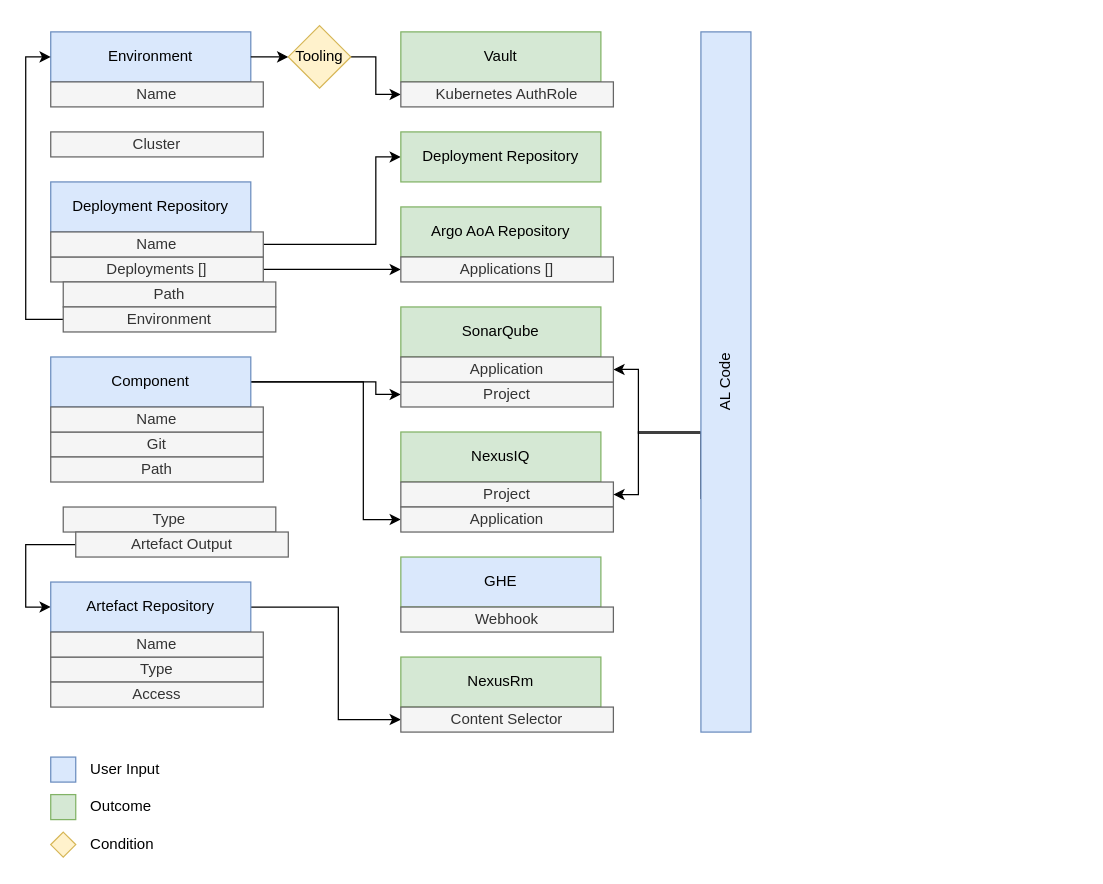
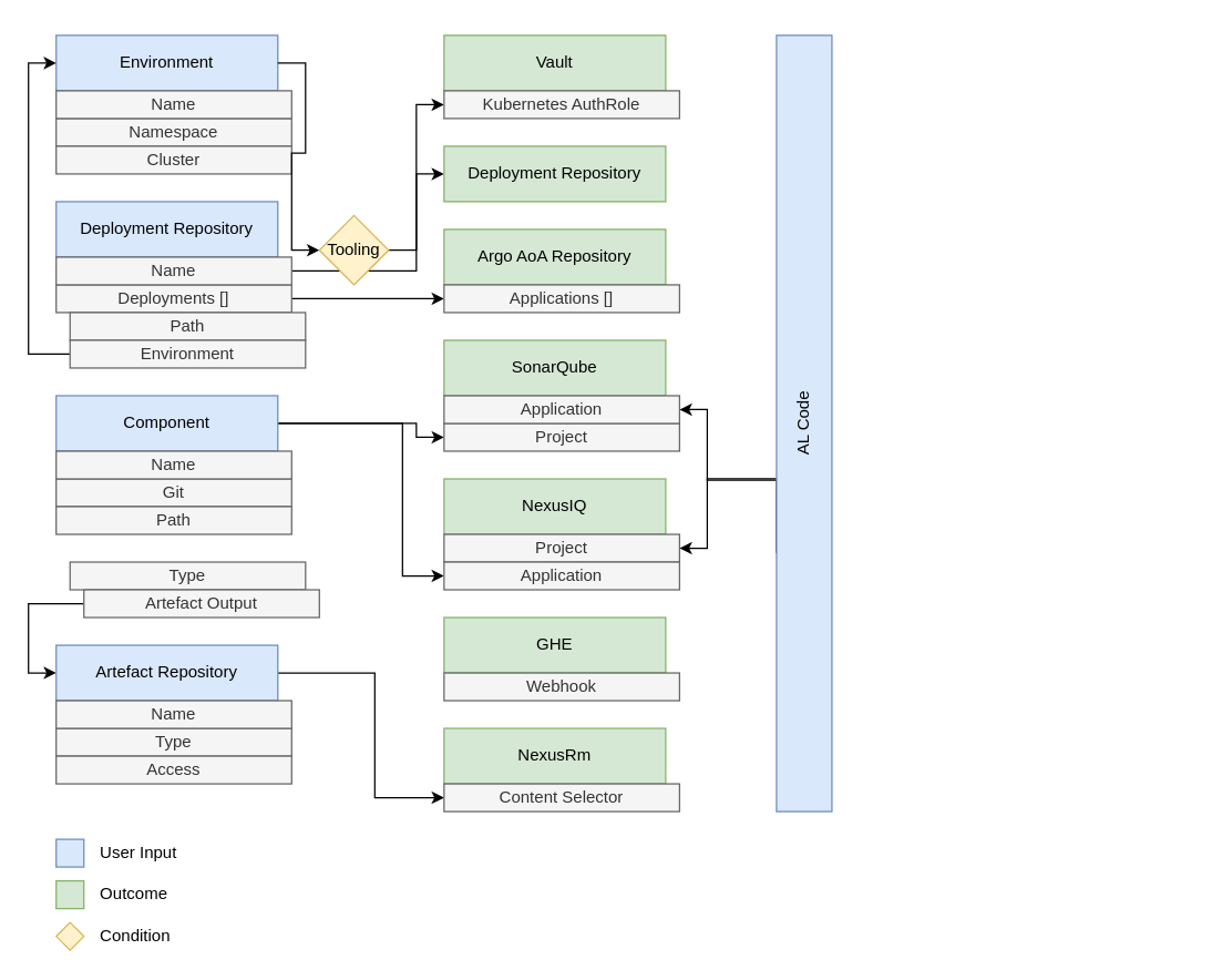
  <mxCell id="0" />
  <mxCell id="1" parent="0" />
  <mxCell id="2" style="edgeStyle=orthogonalEdgeStyle;rounded=0;orthogonalLoop=1;jettySize=auto;html=1;entryX=0;entryY=0.5;entryDx=0;entryDy=0;" parent="1" source="41" target="39" edge="1"><mxGeometry relative="1" as="geometry" /></mxCell>
  <mxCell id="3" value="Environment" style="rounded=0;whiteSpace=wrap;html=1;fillColor=#dae8fc;strokeColor=#6c8ebf;" parent="1" vertex="1"><mxGeometry x="40" y="25" width="160" height="40" as="geometry" /></mxCell>
+ <mxCell id="4" value="Namespace" style="rounded=0;whiteSpace=wrap;html=1;fillColor=#f5f5f5;strokeColor=#666666;fontColor=#333333;" parent="1" vertex="1"><mxGeometry x="40" y="85" width="170" height="20" as="geometry" /></mxCell>
  <mxCell id="5" value="Cluster" style="rounded=0;whiteSpace=wrap;html=1;fillColor=#f5f5f5;strokeColor=#666666;fontColor=#333333;" parent="1" vertex="1"><mxGeometry x="40" y="105" width="170" height="20" as="geometry" /></mxCell>
  <mxCell id="6" value="Name" style="rounded=0;whiteSpace=wrap;html=1;fillColor=#f5f5f5;strokeColor=#666666;fontColor=#333333;" parent="1" vertex="1"><mxGeometry x="40" y="65" width="170" height="20" as="geometry" /></mxCell>
  <mxCell id="7" style="edgeStyle=orthogonalEdgeStyle;rounded=0;orthogonalLoop=1;jettySize=auto;html=1;entryX=0;entryY=0.5;entryDx=0;entryDy=0;" parent="1" source="9" target="42" edge="1"><mxGeometry relative="1" as="geometry"><Array as="points"><mxPoint x="290" y="305" /><mxPoint x="290" y="415" /></Array></mxGeometry></mxCell>
  <mxCell id="8" style="edgeStyle=orthogonalEdgeStyle;rounded=0;orthogonalLoop=1;jettySize=auto;html=1;entryX=0;entryY=0.5;entryDx=0;entryDy=0;" parent="1" source="9" target="44" edge="1"><mxGeometry relative="1" as="geometry"><Array as="points"><mxPoint x="300" y="305" /><mxPoint x="300" y="315" /></Array></mxGeometry></mxCell>
  <mxCell id="9" value="Component" style="rounded=0;whiteSpace=wrap;html=1;fillColor=#dae8fc;strokeColor=#6c8ebf;" parent="1" vertex="1"><mxGeometry x="40" y="285" width="160" height="40" as="geometry" /></mxCell>
  <mxCell id="10" value="Git" style="rounded=0;whiteSpace=wrap;html=1;fillColor=#f5f5f5;strokeColor=#666666;fontColor=#333333;" parent="1" vertex="1"><mxGeometry x="40" y="345" width="170" height="20" as="geometry" /></mxCell>
  <mxCell id="11" value="Name" style="rounded=0;whiteSpace=wrap;html=1;fillColor=#f5f5f5;strokeColor=#666666;fontColor=#333333;" parent="1" vertex="1"><mxGeometry x="40" y="325" width="170" height="20" as="geometry" /></mxCell>
  <mxCell id="12" style="edgeStyle=orthogonalEdgeStyle;rounded=0;orthogonalLoop=1;jettySize=auto;html=1;entryX=0;entryY=0.5;entryDx=0;entryDy=0;exitX=1;exitY=0.5;exitDx=0;exitDy=0;" parent="1" source="16" target="46" edge="1"><mxGeometry relative="1" as="geometry"><Array as="points"><mxPoint x="300" y="195" /><mxPoint x="300" y="125" /></Array></mxGeometry></mxCell>
  <mxCell id="13" value="Deployment Repository" style="rounded=0;whiteSpace=wrap;html=1;fillColor=#dae8fc;strokeColor=#6c8ebf;" parent="1" vertex="1"><mxGeometry x="40" y="145" width="160" height="40" as="geometry" /></mxCell>
  <mxCell id="14" style="edgeStyle=orthogonalEdgeStyle;rounded=0;orthogonalLoop=1;jettySize=auto;html=1;entryX=0;entryY=0.5;entryDx=0;entryDy=0;exitX=1;exitY=0.5;exitDx=0;exitDy=0;" parent="1" source="15" target="37" edge="1"><mxGeometry relative="1" as="geometry"><mxPoint x="240" y="245" as="sourcePoint" /></mxGeometry></mxCell>
  <mxCell id="15" value="Deployments []" style="rounded=0;whiteSpace=wrap;html=1;fillColor=#f5f5f5;strokeColor=#666666;fontColor=#333333;" parent="1" vertex="1"><mxGeometry x="40" y="205" width="170" height="20" as="geometry" /></mxCell>
  <mxCell id="16" value="Name" style="rounded=0;whiteSpace=wrap;html=1;fillColor=#f5f5f5;strokeColor=#666666;fontColor=#333333;" parent="1" vertex="1"><mxGeometry x="40" y="185" width="170" height="20" as="geometry" /></mxCell>
  <mxCell id="17" value="Path" style="rounded=0;whiteSpace=wrap;html=1;fillColor=#f5f5f5;strokeColor=#666666;fontColor=#333333;" parent="1" vertex="1"><mxGeometry x="50" y="225" width="170" height="20" as="geometry" /></mxCell>
  <mxCell id="18" style="edgeStyle=orthogonalEdgeStyle;rounded=0;orthogonalLoop=1;jettySize=auto;html=1;entryX=0;entryY=0.5;entryDx=0;entryDy=0;exitX=0;exitY=0.5;exitDx=0;exitDy=0;" parent="1" source="19" target="3" edge="1"><mxGeometry relative="1" as="geometry"><Array as="points"><mxPoint x="20" y="255" /><mxPoint x="20" y="45" /></Array></mxGeometry></mxCell>
  <mxCell id="19" value="Environment" style="rounded=0;whiteSpace=wrap;html=1;fillColor=#f5f5f5;strokeColor=#666666;fontColor=#333333;" parent="1" vertex="1"><mxGeometry x="50" y="245" width="170" height="20" as="geometry" /></mxCell>
  <mxCell id="20" value="Type" style="rounded=0;whiteSpace=wrap;html=1;fillColor=#f5f5f5;strokeColor=#666666;fontColor=#333333;" parent="1" vertex="1"><mxGeometry x="50" y="405" width="170" height="20" as="geometry" /></mxCell>
  <mxCell id="21" style="edgeStyle=orthogonalEdgeStyle;rounded=0;orthogonalLoop=1;jettySize=auto;html=1;entryX=0;entryY=0.5;entryDx=0;entryDy=0;exitX=0;exitY=0.5;exitDx=0;exitDy=0;" parent="1" source="22" target="25" edge="1"><mxGeometry relative="1" as="geometry"><Array as="points"><mxPoint x="20" y="435" /><mxPoint x="20" y="485" /></Array></mxGeometry></mxCell>
  <mxCell id="22" value="Artefact Output" style="rounded=0;whiteSpace=wrap;html=1;fillColor=#f5f5f5;strokeColor=#666666;fontColor=#333333;" parent="1" vertex="1"><mxGeometry x="60" y="425" width="170" height="20" as="geometry" /></mxCell>
  <mxCell id="23" value="Path" style="rounded=0;whiteSpace=wrap;html=1;fillColor=#f5f5f5;strokeColor=#666666;fontColor=#333333;" parent="1" vertex="1"><mxGeometry x="40" y="365" width="170" height="20" as="geometry" /></mxCell>
  <mxCell id="24" style="edgeStyle=orthogonalEdgeStyle;rounded=0;orthogonalLoop=1;jettySize=auto;html=1;entryX=0;entryY=0.5;entryDx=0;entryDy=0;" parent="1" source="25" target="30" edge="1"><mxGeometry relative="1" as="geometry"><Array as="points"><mxPoint x="270" y="485" /><mxPoint x="270" y="575" /></Array></mxGeometry></mxCell>
  <mxCell id="25" value="Artefact Repository" style="rounded=0;whiteSpace=wrap;html=1;fillColor=#dae8fc;strokeColor=#6c8ebf;" parent="1" vertex="1"><mxGeometry x="40" y="465" width="160" height="40" as="geometry" /></mxCell>
  <mxCell id="26" value="Type" style="rounded=0;whiteSpace=wrap;html=1;fillColor=#f5f5f5;strokeColor=#666666;fontColor=#333333;" parent="1" vertex="1"><mxGeometry x="40" y="525" width="170" height="20" as="geometry" /></mxCell>
  <mxCell id="27" value="Name" style="rounded=0;whiteSpace=wrap;html=1;fillColor=#f5f5f5;strokeColor=#666666;fontColor=#333333;" parent="1" vertex="1"><mxGeometry x="40" y="505" width="170" height="20" as="geometry" /></mxCell>
  <mxCell id="28" value="Access" style="rounded=0;whiteSpace=wrap;html=1;fillColor=#f5f5f5;strokeColor=#666666;fontColor=#333333;" parent="1" vertex="1"><mxGeometry x="40" y="545" width="170" height="20" as="geometry" /></mxCell>
  <mxCell id="29" value="NexusRm" style="rounded=0;whiteSpace=wrap;html=1;fillColor=#d5e8d4;strokeColor=#82b366;" parent="1" vertex="1"><mxGeometry x="320" y="525" width="160" height="40" as="geometry" /></mxCell>
  <mxCell id="30" value="Content Selector" style="rounded=0;whiteSpace=wrap;html=1;fillColor=#f5f5f5;strokeColor=#666666;fontColor=#333333;" parent="1" vertex="1"><mxGeometry x="320" y="565" width="170" height="20" as="geometry" /></mxCell>
  <mxCell id="31" value="NexusIQ" style="rounded=0;whiteSpace=wrap;html=1;fillColor=#d5e8d4;strokeColor=#82b366;" parent="1" vertex="1"><mxGeometry x="320" y="345" width="160" height="40" as="geometry" /></mxCell>
  <mxCell id="32" value="Project" style="rounded=0;whiteSpace=wrap;html=1;fillColor=#f5f5f5;strokeColor=#666666;fontColor=#333333;" parent="1" vertex="1"><mxGeometry x="320" y="385" width="170" height="20" as="geometry" /></mxCell>
  <mxCell id="33" style="edgeStyle=orthogonalEdgeStyle;rounded=0;orthogonalLoop=1;jettySize=auto;html=1;entryX=1;entryY=0.5;entryDx=0;entryDy=0;" parent="1" target="45" edge="1"><mxGeometry relative="1" as="geometry"><mxPoint x="560" y="345" as="sourcePoint" /><Array as="points"><mxPoint x="560" y="346" /><mxPoint x="510" y="346" /><mxPoint x="510" y="295" /></Array></mxGeometry></mxCell>
  <mxCell id="34" style="edgeStyle=orthogonalEdgeStyle;rounded=0;orthogonalLoop=1;jettySize=auto;html=1;entryX=1;entryY=0.5;entryDx=0;entryDy=0;exitX=0.333;exitY=0;exitDx=0;exitDy=0;exitPerimeter=0;" parent="1" source="35" target="32" edge="1"><mxGeometry relative="1" as="geometry"><Array as="points"><mxPoint x="510" y="345" /><mxPoint x="510" y="395" /></Array></mxGeometry></mxCell>
  <mxCell id="35" value="AL Code" style="rounded=0;whiteSpace=wrap;html=1;fillColor=#dae8fc;strokeColor=#6c8ebf;rotation=-90;" parent="1" vertex="1"><mxGeometry x="300" y="285" width="560" height="40" as="geometry" /></mxCell>
  <mxCell id="36" value="Argo AoA Repository" style="rounded=0;whiteSpace=wrap;html=1;fillColor=#d5e8d4;strokeColor=#82b366;" parent="1" vertex="1"><mxGeometry x="320" y="165" width="160" height="40" as="geometry" /></mxCell>
  <mxCell id="37" value="Applications []" style="rounded=0;whiteSpace=wrap;html=1;fillColor=#f5f5f5;strokeColor=#666666;fontColor=#333333;" parent="1" vertex="1"><mxGeometry x="320" y="205" width="170" height="20" as="geometry" /></mxCell>
  <mxCell id="38" value="Vault" style="rounded=0;whiteSpace=wrap;html=1;fillColor=#d5e8d4;strokeColor=#82b366;" parent="1" vertex="1"><mxGeometry x="320" y="25" width="160" height="40" as="geometry" /></mxCell>
  <mxCell id="39" value="Kubernetes AuthRole" style="rounded=0;whiteSpace=wrap;html=1;fillColor=#f5f5f5;strokeColor=#666666;fontColor=#333333;" parent="1" vertex="1"><mxGeometry x="320" y="65" width="170" height="20" as="geometry" /></mxCell>
  <mxCell id="40" value="" style="edgeStyle=orthogonalEdgeStyle;rounded=0;orthogonalLoop=1;jettySize=auto;html=1;entryX=0;entryY=0.5;entryDx=0;entryDy=0;" parent="1" source="3" target="41" edge="1"><mxGeometry relative="1" as="geometry"><mxPoint x="200" y="45" as="sourcePoint" /><mxPoint x="320" y="75" as="targetPoint" /></mxGeometry></mxCell>
- <mxCell id="41" value="Tooling" style="rhombus;whiteSpace=wrap;html=1;fillColor=#fff2cc;strokeColor=#d6b656;" parent="1" vertex="1"><mxGeometry x="230" y="20" width="50" height="50" as="geometry" /></mxCell>
+ <mxCell id="41" value="Tooling" style="rhombus;whiteSpace=wrap;html=1;fillColor=#fff2cc;strokeColor=#d6b656;" parent="1" vertex="1"><mxGeometry x="230" y="155" width="50" height="50" as="geometry" /></mxCell>
  <mxCell id="42" value="Application" style="rounded=0;whiteSpace=wrap;html=1;fillColor=#f5f5f5;strokeColor=#666666;fontColor=#333333;" parent="1" vertex="1"><mxGeometry x="320" y="405" width="170" height="20" as="geometry" /></mxCell>
  <mxCell id="43" value="SonarQube" style="rounded=0;whiteSpace=wrap;html=1;fillColor=#d5e8d4;strokeColor=#82b366;" parent="1" vertex="1"><mxGeometry x="320" y="245" width="160" height="40" as="geometry" /></mxCell>
  <mxCell id="44" value="Project" style="rounded=0;whiteSpace=wrap;html=1;fillColor=#f5f5f5;strokeColor=#666666;fontColor=#333333;" parent="1" vertex="1"><mxGeometry x="320" y="305" width="170" height="20" as="geometry" /></mxCell>
  <mxCell id="45" value="Application" style="rounded=0;whiteSpace=wrap;html=1;fillColor=#f5f5f5;strokeColor=#666666;fontColor=#333333;" parent="1" vertex="1"><mxGeometry x="320" y="285" width="170" height="20" as="geometry" /></mxCell>
  <mxCell id="46" value="Deployment Repository" style="rounded=0;whiteSpace=wrap;html=1;fillColor=#d5e8d4;strokeColor=#82b366;" parent="1" vertex="1"><mxGeometry x="320" y="105" width="160" height="40" as="geometry" /></mxCell>
  <mxCell id="47" value="" style="rounded=0;whiteSpace=wrap;html=1;fillColor=#dae8fc;strokeColor=#6c8ebf;" parent="1" vertex="1"><mxGeometry x="40" y="605" width="20" height="20" as="geometry" /></mxCell>
  <mxCell id="48" value="" style="rounded=0;whiteSpace=wrap;html=1;fillColor=#d5e8d4;strokeColor=#82b366;" parent="1" vertex="1"><mxGeometry x="40" y="635" width="20" height="20" as="geometry" /></mxCell>
  <mxCell id="49" value="User Input" style="text;html=1;strokeColor=none;fillColor=none;align=left;verticalAlign=middle;whiteSpace=wrap;rounded=0;" parent="1" vertex="1"><mxGeometry x="70" y="605" width="130" height="20" as="geometry" /></mxCell>
  <mxCell id="50" value="Outcome" style="text;html=1;strokeColor=none;fillColor=none;align=left;verticalAlign=middle;whiteSpace=wrap;rounded=0;" parent="1" vertex="1"><mxGeometry x="70" y="635" width="130" height="20" as="geometry" /></mxCell>
  <mxCell id="51" value="" style="rhombus;whiteSpace=wrap;html=1;fillColor=#fff2cc;strokeColor=#d6b656;" parent="1" vertex="1"><mxGeometry x="40" y="665" width="20" height="20" as="geometry" /></mxCell>
  <mxCell id="52" value="Condition" style="text;html=1;strokeColor=none;fillColor=none;align=left;verticalAlign=middle;whiteSpace=wrap;rounded=0;" parent="1" vertex="1"><mxGeometry x="70" y="665" width="130" height="20" as="geometry" /></mxCell>
- <mxCell id="53" value="GHE" style="rounded=0;whiteSpace=wrap;html=1;fillColor=#dae8fc;strokeColor=#82b366;" vertex="1" parent="1"><mxGeometry x="320" y="445" width="160" height="40" as="geometry" /></mxCell>
+ <mxCell id="53" value="GHE" style="rounded=0;whiteSpace=wrap;html=1;fillColor=#d5e8d4;strokeColor=#82b366;" vertex="1" parent="1"><mxGeometry x="320" y="445" width="160" height="40" as="geometry" /></mxCell>
  <mxCell id="54" value="Webhook" style="rounded=0;whiteSpace=wrap;html=1;fillColor=#f5f5f5;strokeColor=#666666;fontColor=#333333;" vertex="1" parent="1"><mxGeometry x="320" y="485" width="170" height="20" as="geometry" /></mxCell>
